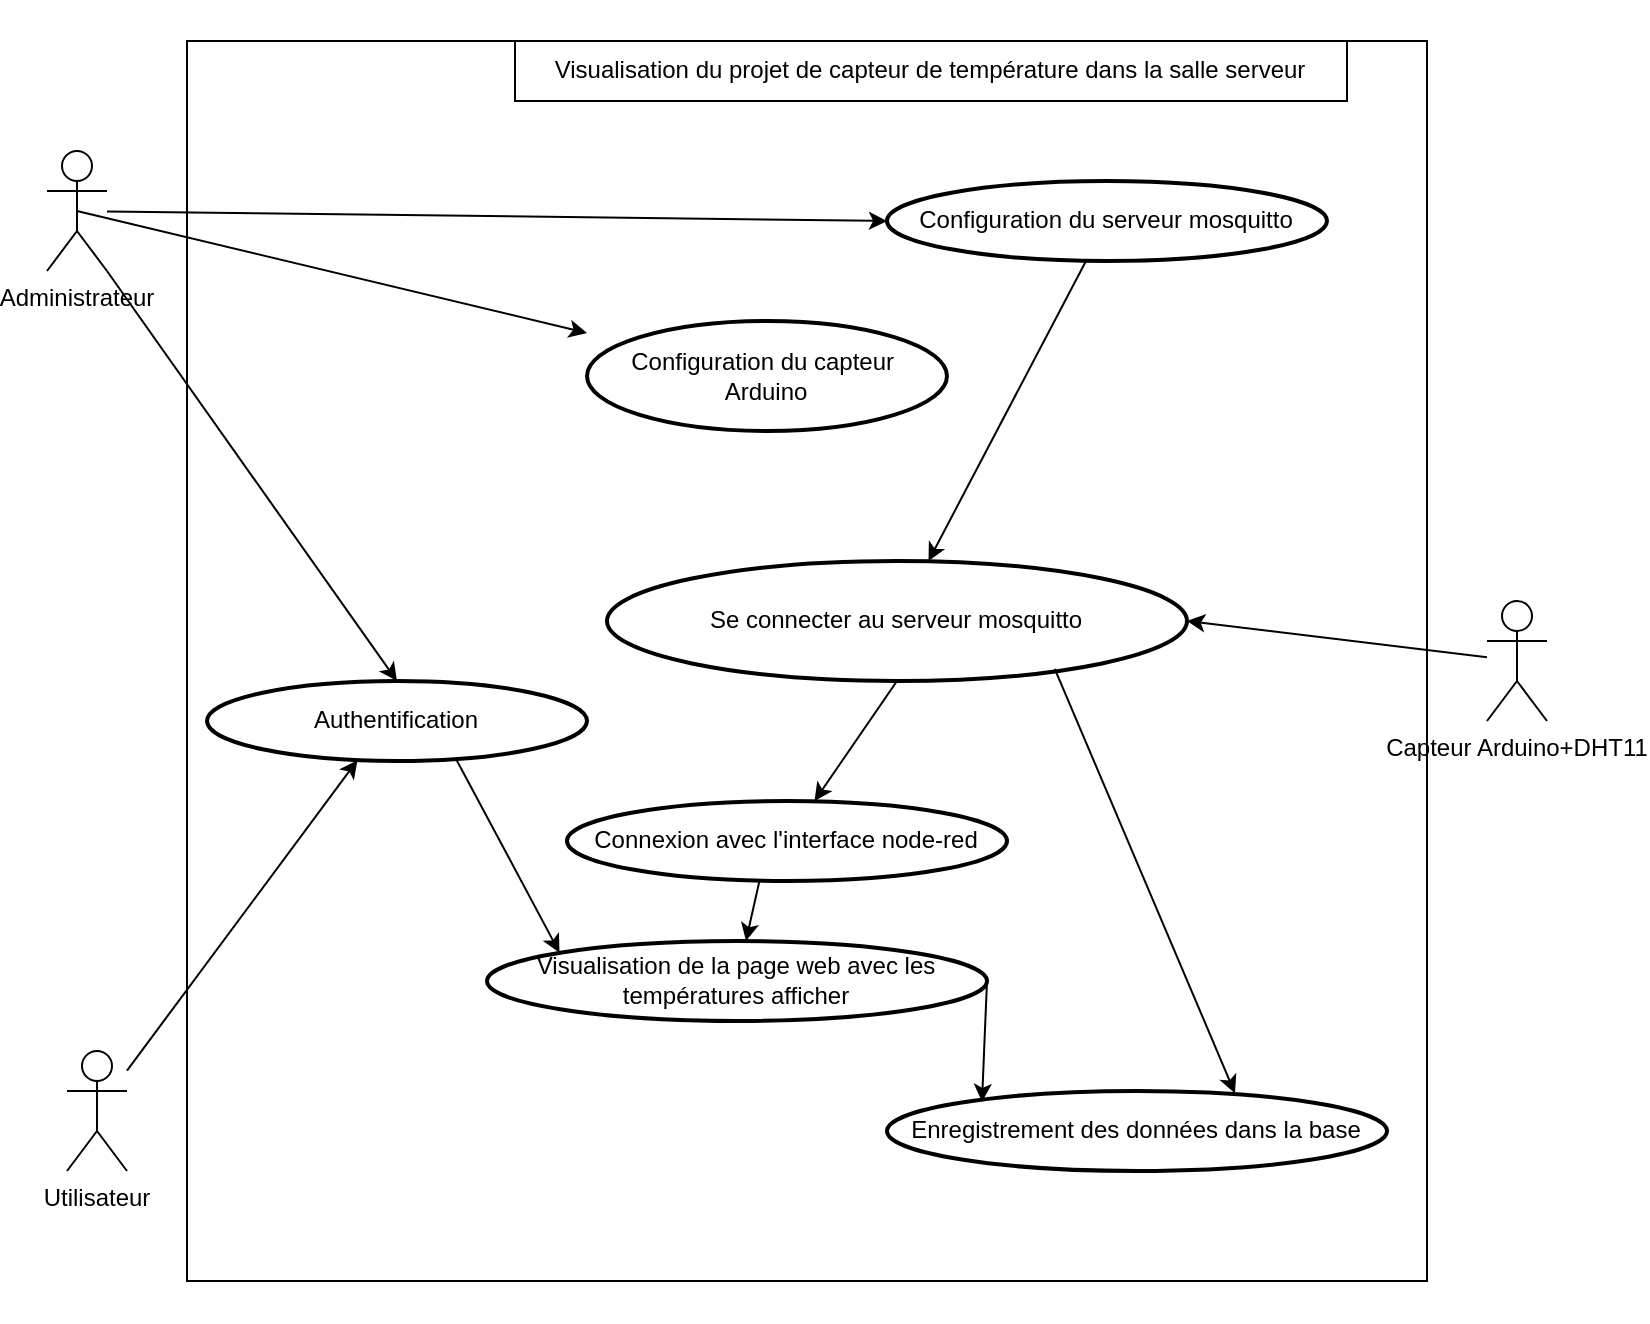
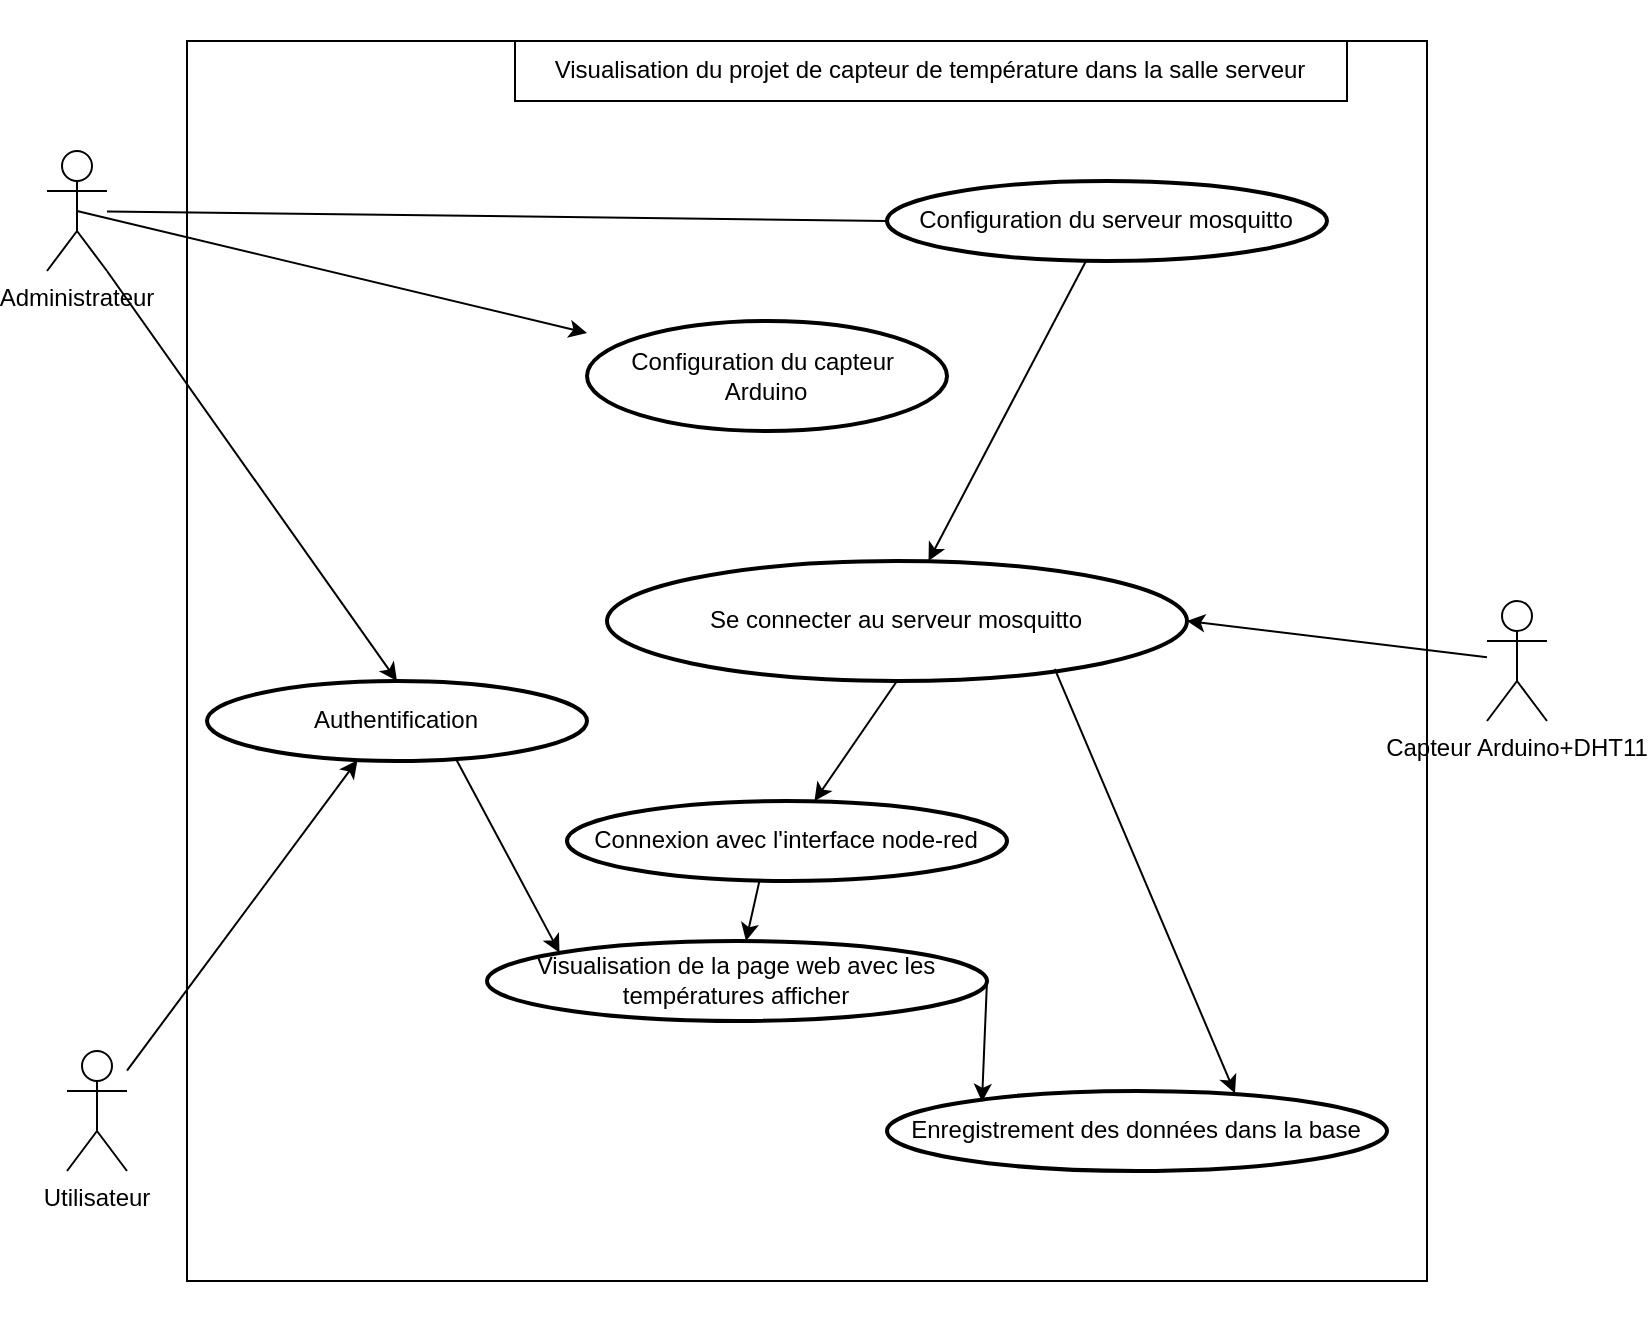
  <mxCell id="0" />
  <mxCell id="1" parent="0" />
  <mxCell id="2" value="" style="whiteSpace=wrap;html=1;aspect=fixed;" parent="1" vertex="1"><mxGeometry x="90" y="20" width="620" height="620" as="geometry" /></mxCell>
  <mxCell id="3" value="Administrateur" style="shape=umlActor;verticalLabelPosition=bottom;verticalAlign=top;html=1;outlineConnect=0;" parent="1" vertex="1"><mxGeometry x="20" y="75" width="30" height="60" as="geometry" /></mxCell>
  <mxCell id="4" value="Utilisateur" style="shape=umlActor;verticalLabelPosition=bottom;verticalAlign=top;html=1;outlineConnect=0;" parent="1" vertex="1"><mxGeometry x="30" y="525" width="30" height="60" as="geometry" /></mxCell>
  <mxCell id="5" value="Visualisation du projet de capteur de température dans la salle serveur" style="rounded=0;whiteSpace=wrap;html=1;" parent="1" vertex="1"><mxGeometry x="254" y="20" width="416" height="30" as="geometry" /></mxCell>
  <mxCell id="6" value="Configuration du capteur&amp;nbsp; Arduino" style="strokeWidth=2;html=1;shape=mxgraph.flowchart.start_1;whiteSpace=wrap;" parent="1" vertex="1"><mxGeometry x="290" y="160" width="180" height="55" as="geometry" /></mxCell>
  <mxCell id="7" value="Configuration du serveur mosquitto" style="strokeWidth=2;html=1;shape=mxgraph.flowchart.start_1;whiteSpace=wrap;" parent="1" vertex="1"><mxGeometry x="440" y="90" width="220" height="40" as="geometry" /></mxCell>
  <mxCell id="8" value="" style="endArrow=classic;html=1;rounded=0;exitX=0.5;exitY=0.5;exitDx=0;exitDy=0;exitPerimeter=0;" parent="1" source="3" target="6" edge="1"><mxGeometry width="50" height="50" relative="1" as="geometry"><mxPoint x="340" y="390" as="sourcePoint" /><mxPoint x="390" y="340" as="targetPoint" /></mxGeometry></mxCell>
- <mxCell id="9" value="" style="endArrow=classic;html=1;rounded=0;entryX=0;entryY=0.5;entryDx=0;entryDy=0;entryPerimeter=0;" parent="1" source="3" target="7" edge="1"><mxGeometry width="50" height="50" relative="1" as="geometry"><mxPoint x="340" y="390" as="sourcePoint" /><mxPoint x="390" y="340" as="targetPoint" /></mxGeometry></mxCell>
+ <mxCell id="9" value="" style="endArrow=none;html=1;rounded=0;entryX=0;entryY=0.5;entryDx=0;entryDy=0;entryPerimeter=0;" parent="1" source="3" target="7" edge="1"><mxGeometry width="50" height="50" relative="1" as="geometry"><mxPoint x="340" y="390" as="sourcePoint" /><mxPoint x="390" y="340" as="targetPoint" /></mxGeometry></mxCell>
  <mxCell id="10" value="Se connecter au serveur mosquitto" style="strokeWidth=2;html=1;shape=mxgraph.flowchart.start_1;whiteSpace=wrap;" parent="1" vertex="1"><mxGeometry x="300" y="280" width="290" height="60" as="geometry" /></mxCell>
  <mxCell id="11" value="" style="endArrow=classic;html=1;rounded=0;" parent="1" source="7" target="10" edge="1"><mxGeometry width="50" height="50" relative="1" as="geometry"><mxPoint x="340" y="390" as="sourcePoint" /><mxPoint x="390" y="340" as="targetPoint" /></mxGeometry></mxCell>
  <mxCell id="12" value="Connexion avec l'interf&lt;span style=&quot;color: rgba(0, 0, 0, 0); font-family: monospace; font-size: 0px; text-align: start; text-wrap: nowrap;&quot;&gt;%3CmxGraphModel%3E%3Croot%3E%3CmxCell%20id%3D%220%22%2F%3E%3CmxCell%20id%3D%221%22%20parent%3D%220%22%2F%3E%3CmxCell%20id%3D%222%22%20value%3D%22Se%20connecter%20au%20serveur%20mosquitto%22%20style%3D%22strokeWidth%3D2%3Bhtml%3D1%3Bshape%3Dmxgraph.flowchart.start_1%3BwhiteSpace%3Dwrap%3B%22%20vertex%3D%221%22%20parent%3D%221%22%3E%3CmxGeometry%20x%3D%22440%22%20y%3D%22290%22%20width%3D%22220%22%20height%3D%2240%22%20as%3D%22geometry%22%2F%3E%3C%2FmxCell%3E%3C%2Froot%3E%3C%2FmxGraphModel%3E&lt;/span&gt;ace node-red&lt;span style=&quot;color: rgba(0, 0, 0, 0); font-family: monospace; font-size: 0px; text-align: start; text-wrap: nowrap;&quot;&gt;%3CmxGraphModel%3E%3Croot%3E%3CmxCell%20id%3D%220%22%2F%3E%3CmxCell%20id%3D%221%22%20parent%3D%220%22%2F%3E%3CmxCell%20id%3D%222%22%20value%3D%22Se%20connecter%20au%20serveur%20mosquitto%22%20style%3D%22strokeWidth%3D2%3Bhtml%3D1%3Bshape%3Dmxgraph.flowchart.start_1%3BwhiteSpace%3Dwrap%3B%22%20vertex%3D%221%22%20parent%3D%221%22%3E%3CmxGeometry%20x%3D%22440%22%20y%3D%22290%22%20width%3D%22220%22%20height%3D%2240%22%20as%3D%22geometry%22%2F%3E%3C%2FmxCell%3E%3C%2Froot%3E%3C%2FmxGraphModel%3E&lt;/span&gt;&lt;span style=&quot;color: rgba(0, 0, 0, 0); font-family: monospace; font-size: 0px; text-align: start; text-wrap: nowrap;&quot;&gt;%3CmxGraphModel%3E%3Croot%3E%3CmxCell%20id%3D%220%22%2F%3E%3CmxCell%20id%3D%221%22%20parent%3D%220%22%2F%3E%3CmxCell%20id%3D%222%22%20value%3D%22Se%20connecter%20au%20serveur%20mosquitto%22%20style%3D%22strokeWidth%3D2%3Bhtml%3D1%3Bshape%3Dmxgraph.flowchart.start_1%3BwhiteSpace%3Dwrap%3B%22%20vertex%3D%221%22%20parent%3D%221%22%3E%3CmxGeometry%20x%3D%22440%22%20y%3D%22290%22%20width%3D%22220%22%20height%3D%2240%22%20as%3D%22geometry%22%2F%3E%3C%2FmxCell%3E%3C%2Froot%3E%3C%2FmxGraphModel%3E&lt;/span&gt;" style="strokeWidth=2;html=1;shape=mxgraph.flowchart.start_1;whiteSpace=wrap;" parent="1" vertex="1"><mxGeometry x="280" y="400" width="220" height="40" as="geometry" /></mxCell>
  <mxCell id="13" value="Visualisation de la page web avec les températures afficher" style="strokeWidth=2;html=1;shape=mxgraph.flowchart.start_1;whiteSpace=wrap;" parent="1" vertex="1"><mxGeometry x="240" y="470" width="250" height="40" as="geometry" /></mxCell>
  <mxCell id="14" value="" style="endArrow=classic;html=1;rounded=0;exitX=0.5;exitY=1;exitDx=0;exitDy=0;exitPerimeter=0;" parent="1" source="10" target="12" edge="1"><mxGeometry width="50" height="50" relative="1" as="geometry"><mxPoint x="340" y="390" as="sourcePoint" /><mxPoint x="390" y="340" as="targetPoint" /></mxGeometry></mxCell>
  <mxCell id="15" value="" style="endArrow=classic;html=1;rounded=0;exitX=0.438;exitY=0.983;exitDx=0;exitDy=0;exitPerimeter=0;" parent="1" source="12" target="13" edge="1"><mxGeometry width="50" height="50" relative="1" as="geometry"><mxPoint x="340" y="390" as="sourcePoint" /><mxPoint x="390" y="340" as="targetPoint" /></mxGeometry></mxCell>
  <mxCell id="16" value="" style="endArrow=classic;html=1;rounded=0;entryX=0.5;entryY=0;entryDx=0;entryDy=0;entryPerimeter=0;exitX=1;exitY=1;exitDx=0;exitDy=0;exitPerimeter=0;" parent="1" source="3" target="23" edge="1"><mxGeometry width="50" height="50" relative="1" as="geometry"><mxPoint x="313.571" y="485" as="sourcePoint" /><mxPoint x="120" y="146.25" as="targetPoint" /></mxGeometry></mxCell>
  <mxCell id="17" value="Enregistrement des données dans la base" style="strokeWidth=2;html=1;shape=mxgraph.flowchart.start_1;whiteSpace=wrap;" parent="1" vertex="1"><mxGeometry x="440" y="545" width="250" height="40" as="geometry" /></mxCell>
  <mxCell id="18" value="" style="endArrow=classic;html=1;rounded=0;entryX=0.696;entryY=0.028;entryDx=0;entryDy=0;entryPerimeter=0;exitX=0.772;exitY=0.899;exitDx=0;exitDy=0;exitPerimeter=0;" parent="1" source="10" target="17" edge="1"><mxGeometry width="50" height="50" relative="1" as="geometry"><mxPoint x="684.8" y="415.72" as="sourcePoint" /><mxPoint x="390" y="340" as="targetPoint" /></mxGeometry></mxCell>
  <mxCell id="19" value="Capteur Arduino+DHT11" style="shape=umlActor;verticalLabelPosition=bottom;verticalAlign=top;html=1;outlineConnect=0;" vertex="1" parent="1"><mxGeometry x="740" y="300" width="30" height="60" as="geometry" /></mxCell>
  <mxCell id="20" value="" style="endArrow=classic;html=1;rounded=0;entryX=1;entryY=0.5;entryDx=0;entryDy=0;entryPerimeter=0;" edge="1" parent="1" source="19" target="10"><mxGeometry width="50" height="50" relative="1" as="geometry"><mxPoint x="350" y="400" as="sourcePoint" /><mxPoint x="400" y="350" as="targetPoint" /></mxGeometry></mxCell>
  <mxCell id="21" value="" style="endArrow=classic;html=1;rounded=0;entryX=0.396;entryY=0.99;entryDx=0;entryDy=0;entryPerimeter=0;" edge="1" parent="1" source="4" target="23"><mxGeometry width="50" height="50" relative="1" as="geometry"><mxPoint x="264" y="510" as="sourcePoint" /><mxPoint x="70" y="157" as="targetPoint" /></mxGeometry></mxCell>
  <mxCell id="22" value="" style="endArrow=classic;html=1;rounded=0;exitX=1;exitY=0.5;exitDx=0;exitDy=0;exitPerimeter=0;entryX=0.19;entryY=0.135;entryDx=0;entryDy=0;entryPerimeter=0;" edge="1" parent="1" source="13" target="17"><mxGeometry width="50" height="50" relative="1" as="geometry"><mxPoint x="289.998" y="453" as="sourcePoint" /><mxPoint x="115.48" y="120" as="targetPoint" /></mxGeometry></mxCell>
  <mxCell id="23" value="Authentification" style="strokeWidth=2;html=1;shape=mxgraph.flowchart.start_1;whiteSpace=wrap;" vertex="1" parent="1"><mxGeometry x="100" y="340" width="190" height="40" as="geometry" /></mxCell>
  <mxCell id="24" value="" style="endArrow=classic;html=1;rounded=0;entryX=0.145;entryY=0.145;entryDx=0;entryDy=0;entryPerimeter=0;exitX=0.657;exitY=0.99;exitDx=0;exitDy=0;exitPerimeter=0;" edge="1" parent="1" source="23" target="13"><mxGeometry width="50" height="50" relative="1" as="geometry"><mxPoint x="70" y="544" as="sourcePoint" /><mxPoint x="175" y="400" as="targetPoint" /></mxGeometry></mxCell>
